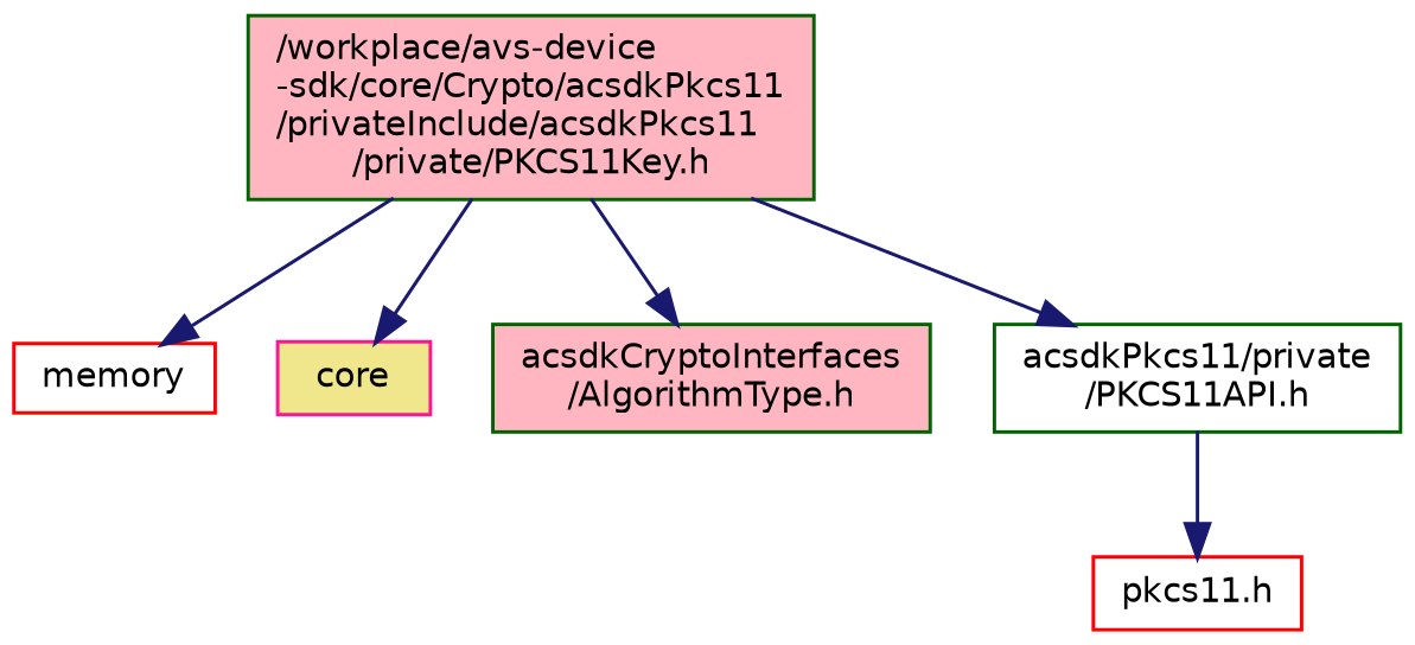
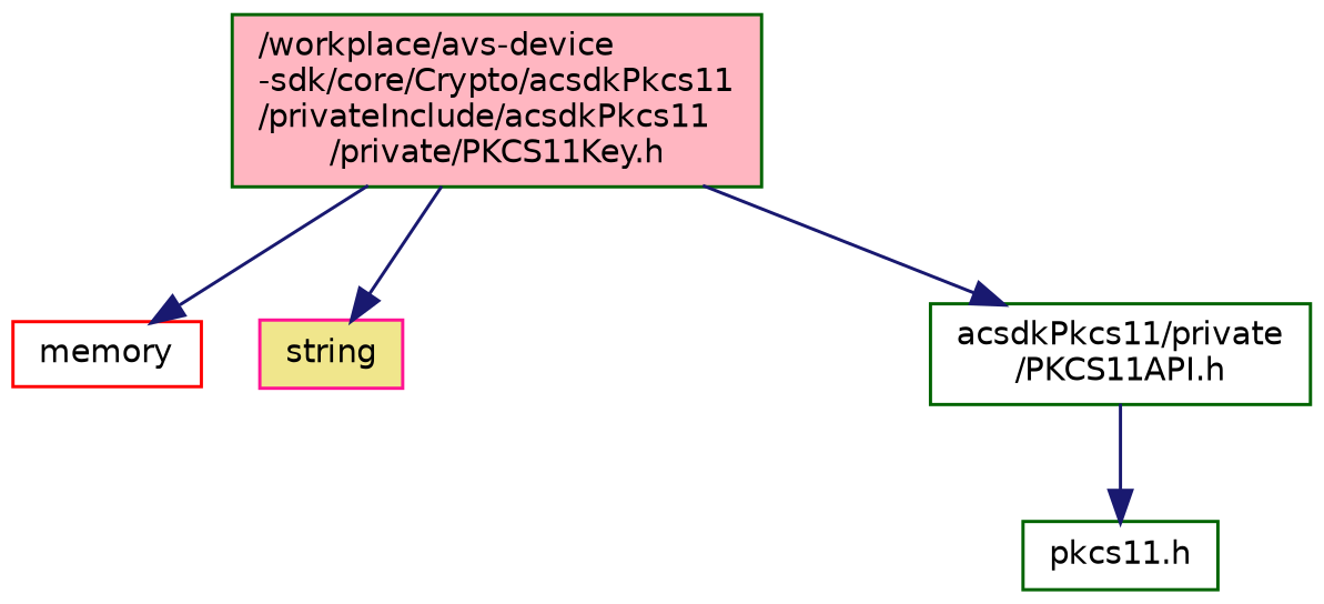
  digraph {
    node [color=darkgreen fillcolor=white fontname=Helvetica fontsize=10 shape=record style=filled]
    edge [color=midnightblue fontname=Helvetica fontsize=10 labelfontname=Helvetica labelfontsize=10 style=solid]
    n1 [fillcolor=lightpink fontcolor=black height=0.2 label="/workplace/avs-device\l-sdk/core/Crypto/acsdkPkcs11\l/privateInclude/acsdkPkcs11\l/private/PKCS11Key.h" width=0.4]
    n2 [color=red height=0.2 label=memory width=0.4]
-   n3 [color=deeppink fillcolor=khaki height=0.2 label=core width=0.4]
-   n4 [fillcolor=lightpink height=0.2 label="acsdkCryptoInterfaces\l/AlgorithmType.h" width=0.4]
+   n3 [color=deeppink fillcolor=khaki height=0.2 label=string width=0.4]
    n5 [height=0.2 label="acsdkPkcs11/private\l/PKCS11API.h" width=0.4]
-   n6 [color=red height=0.2 label="pkcs11.h" width=0.4]
+   n6 [height=0.2 label="pkcs11.h" width=0.4]
    n1 -> n2
    n1 -> n3
-   n1 -> n4
    n1 -> n5
    n5 -> n6
  }
